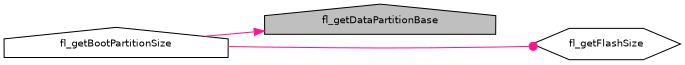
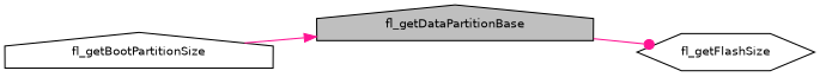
  digraph {
    rankdir=LR
    node [color=black fillcolor=white fontname=Helvetica fontsize=10 shape=house style=filled]
    edge [color=deeppink fontname=Helvetica fontsize=10 labelfontname=Helvetica labelfontsize=10 style=solid]
    n1 [fillcolor=grey75 fontcolor=black height=0.2 label=fl_getDataPartitionBase width=0.4]
    n2 [height=0.2 label=fl_getBootPartitionSize width=0.4]
    n3 [height=0.2 label=fl_getFlashSize shape=hexagon width=0.4]
    n2 -> n1 [arrowhead=normal]
-   n2 -> n3 [arrowhead=dot]
+   n1 -> n3 [arrowhead=dot]
  }
